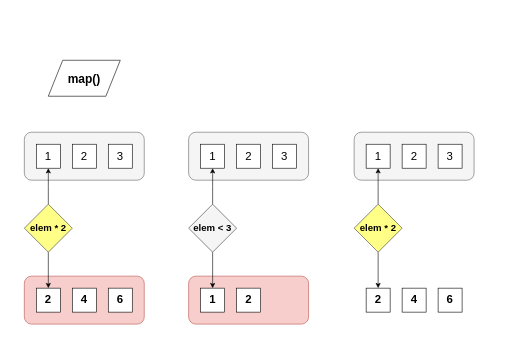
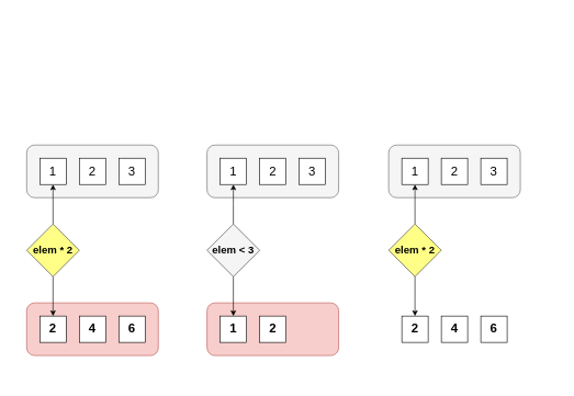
  <mxCell id="0" />
  <mxCell id="1" parent="0" />
  <mxCell id="2" value="" style="rounded=1;whiteSpace=wrap;html=1;fontSize=19;fontStyle=1;fillColor=#f8cecc;strokeColor=#b85450;" vertex="1" parent="1"><mxGeometry x="40" y="460" width="200" height="80" as="geometry" /></mxCell>
  <mxCell id="3" value="" style="rounded=1;whiteSpace=wrap;html=1;fontSize=19;fontStyle=0;fillColor=#f5f5f5;strokeColor=#666666;fontColor=#333333;" vertex="1" parent="1"><mxGeometry x="40" y="220" width="200" height="80" as="geometry" /></mxCell>
  <mxCell id="4" value="3" style="whiteSpace=wrap;html=1;aspect=fixed;fontSize=19;fontStyle=0" vertex="1" parent="1"><mxGeometry x="180" y="240" width="40" height="40" as="geometry" /></mxCell>
  <mxCell id="5" value="2" style="whiteSpace=wrap;html=1;aspect=fixed;fontSize=19;fontStyle=0" vertex="1" parent="1"><mxGeometry x="120" y="240" width="40" height="40" as="geometry" /></mxCell>
  <mxCell id="6" value="1" style="whiteSpace=wrap;html=1;aspect=fixed;fontSize=19;fontStyle=0" vertex="1" parent="1"><mxGeometry x="60" y="240" width="40" height="40" as="geometry" /></mxCell>
  <mxCell id="7" value="" style="edgeStyle=orthogonalEdgeStyle;rounded=0;orthogonalLoop=1;jettySize=auto;html=1;fontSize=19;fontStyle=1" edge="1" parent="1" source="9"><mxGeometry relative="1" as="geometry"><mxPoint x="80" y="280" as="targetPoint" /></mxGeometry></mxCell>
  <mxCell id="8" style="edgeStyle=orthogonalEdgeStyle;rounded=0;orthogonalLoop=1;jettySize=auto;html=1;entryX=0.5;entryY=0;entryDx=0;entryDy=0;fontSize=19;fontStyle=1" edge="1" parent="1" source="9"><mxGeometry relative="1" as="geometry"><mxPoint x="80" y="480" as="targetPoint" /></mxGeometry></mxCell>
  <mxCell id="9" value="elem * 2" style="rhombus;whiteSpace=wrap;html=1;fontSize=16;fontStyle=1;fillColor=#ffff88;strokeColor=#36393d;" vertex="1" parent="1"><mxGeometry x="40" y="340" width="80" height="80" as="geometry" /></mxCell>
  <mxCell id="10" value="2" style="whiteSpace=wrap;html=1;aspect=fixed;fontSize=19;fontStyle=1" vertex="1" parent="1"><mxGeometry x="60" y="480" width="40" height="40" as="geometry" /></mxCell>
  <mxCell id="11" value="4" style="whiteSpace=wrap;html=1;aspect=fixed;fontSize=19;fontStyle=1" vertex="1" parent="1"><mxGeometry x="120" y="480" width="40" height="40" as="geometry" /></mxCell>
  <mxCell id="12" value="6" style="whiteSpace=wrap;html=1;aspect=fixed;fontSize=19;fontStyle=1" vertex="1" parent="1"><mxGeometry x="180" y="480" width="40" height="40" as="geometry" /></mxCell>
- <mxCell id="13" value="map()" style="shape=parallelogram;perimeter=parallelogramPerimeter;whiteSpace=wrap;html=1;fontSize=20;fontStyle=1;" vertex="1" parent="1"><mxGeometry x="80" y="100" width="120" height="60" as="geometry" /></mxCell>
  <mxCell id="14" value="" style="rounded=1;whiteSpace=wrap;html=1;fontSize=19;fontStyle=1;fillColor=#f8cecc;strokeColor=#b85450;" vertex="1" parent="1"><mxGeometry x="314" y="460" width="200" height="80" as="geometry" /></mxCell>
  <mxCell id="15" value="" style="rounded=1;whiteSpace=wrap;html=1;fontSize=19;fontStyle=0;fillColor=#f5f5f5;strokeColor=#666666;fontColor=#333333;" vertex="1" parent="1"><mxGeometry x="314" y="220" width="200" height="80" as="geometry" /></mxCell>
  <mxCell id="16" value="3" style="whiteSpace=wrap;html=1;aspect=fixed;fontSize=19;fontStyle=0" vertex="1" parent="1"><mxGeometry x="454" y="240" width="40" height="40" as="geometry" /></mxCell>
  <mxCell id="17" value="2" style="whiteSpace=wrap;html=1;aspect=fixed;fontSize=19;fontStyle=0" vertex="1" parent="1"><mxGeometry x="394" y="240" width="40" height="40" as="geometry" /></mxCell>
  <mxCell id="18" value="1" style="whiteSpace=wrap;html=1;aspect=fixed;fontSize=19;fontStyle=0" vertex="1" parent="1"><mxGeometry x="334" y="240" width="40" height="40" as="geometry" /></mxCell>
  <mxCell id="19" value="" style="edgeStyle=orthogonalEdgeStyle;rounded=0;orthogonalLoop=1;jettySize=auto;html=1;fontSize=19;fontStyle=1" edge="1" parent="1" source="21"><mxGeometry relative="1" as="geometry"><mxPoint x="354" y="280" as="targetPoint" /></mxGeometry></mxCell>
  <mxCell id="20" style="edgeStyle=orthogonalEdgeStyle;rounded=0;orthogonalLoop=1;jettySize=auto;html=1;entryX=0.5;entryY=0;entryDx=0;entryDy=0;fontSize=19;fontStyle=1" edge="1" parent="1" source="21"><mxGeometry relative="1" as="geometry"><mxPoint x="354" y="480" as="targetPoint" /></mxGeometry></mxCell>
  <mxCell id="21" value="elem &amp;lt; 3" style="rhombus;whiteSpace=wrap;html=1;fontSize=16;fontStyle=1;fillColor=#f5f5f5;strokeColor=#36393d;" vertex="1" parent="1"><mxGeometry x="314" y="340" width="80" height="80" as="geometry" /></mxCell>
  <mxCell id="22" value="1" style="whiteSpace=wrap;html=1;aspect=fixed;fontSize=19;fontStyle=1" vertex="1" parent="1"><mxGeometry x="334" y="480" width="40" height="40" as="geometry" /></mxCell>
  <mxCell id="23" value="2" style="whiteSpace=wrap;html=1;aspect=fixed;fontSize=19;fontStyle=1" vertex="1" parent="1"><mxGeometry x="394" y="480" width="40" height="40" as="geometry" /></mxCell>
  <mxCell id="24" value="" style="rounded=1;whiteSpace=wrap;html=1;fontSize=19;fontStyle=0;fillColor=#f5f5f5;strokeColor=#666666;fontColor=#333333;" vertex="1" parent="1"><mxGeometry x="590" y="220" width="200" height="80" as="geometry" /></mxCell>
  <mxCell id="25" value="3" style="whiteSpace=wrap;html=1;aspect=fixed;fontSize=19;fontStyle=0" vertex="1" parent="1"><mxGeometry x="730" y="240" width="40" height="40" as="geometry" /></mxCell>
  <mxCell id="26" value="2" style="whiteSpace=wrap;html=1;aspect=fixed;fontSize=19;fontStyle=0" vertex="1" parent="1"><mxGeometry x="670" y="240" width="40" height="40" as="geometry" /></mxCell>
  <mxCell id="27" value="1" style="whiteSpace=wrap;html=1;aspect=fixed;fontSize=19;fontStyle=0" vertex="1" parent="1"><mxGeometry x="610" y="240" width="40" height="40" as="geometry" /></mxCell>
  <mxCell id="28" value="" style="edgeStyle=orthogonalEdgeStyle;rounded=0;orthogonalLoop=1;jettySize=auto;html=1;fontSize=19;fontStyle=1" edge="1" parent="1" source="30"><mxGeometry relative="1" as="geometry"><mxPoint x="630" y="280" as="targetPoint" /></mxGeometry></mxCell>
  <mxCell id="29" style="edgeStyle=orthogonalEdgeStyle;rounded=0;orthogonalLoop=1;jettySize=auto;html=1;entryX=0.5;entryY=0;entryDx=0;entryDy=0;fontSize=19;fontStyle=1" edge="1" parent="1" source="30"><mxGeometry relative="1" as="geometry"><mxPoint x="630" y="480" as="targetPoint" /></mxGeometry></mxCell>
  <mxCell id="30" value="elem * 2" style="rhombus;whiteSpace=wrap;html=1;fontSize=16;fontStyle=1;fillColor=#ffff88;strokeColor=#36393d;" vertex="1" parent="1"><mxGeometry x="590" y="340" width="80" height="80" as="geometry" /></mxCell>
  <mxCell id="31" value="2" style="whiteSpace=wrap;html=1;aspect=fixed;fontSize=19;fontStyle=1" vertex="1" parent="1"><mxGeometry x="610" y="480" width="40" height="40" as="geometry" /></mxCell>
  <mxCell id="32" value="4" style="whiteSpace=wrap;html=1;aspect=fixed;fontSize=19;fontStyle=1" vertex="1" parent="1"><mxGeometry x="670" y="480" width="40" height="40" as="geometry" /></mxCell>
  <mxCell id="33" value="6" style="whiteSpace=wrap;html=1;aspect=fixed;fontSize=19;fontStyle=1" vertex="1" parent="1"><mxGeometry x="730" y="480" width="40" height="40" as="geometry" /></mxCell>
  <mxCell id="34" value="" style="rounded=0;whiteSpace=wrap;html=1;fontSize=20;strokeColor=none;fillColor=none;" vertex="1" parent="1"><mxGeometry x="20" y="20" width="270" height="560" as="geometry" /></mxCell>
  <mxCell id="35" value="" style="rounded=0;whiteSpace=wrap;html=1;fontSize=20;strokeColor=none;fillColor=none;" vertex="1" parent="1"><mxGeometry x="300" y="20" width="270" height="560" as="geometry" /></mxCell>
  <mxCell id="36" value="" style="rounded=0;whiteSpace=wrap;html=1;fontSize=20;strokeColor=none;fillColor=none;" vertex="1" parent="1"><mxGeometry x="580" y="20" width="270" height="560" as="geometry" /></mxCell>
